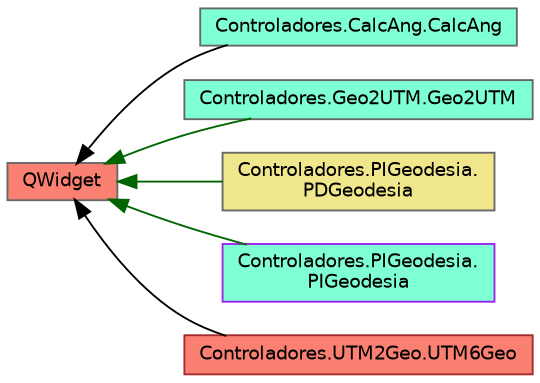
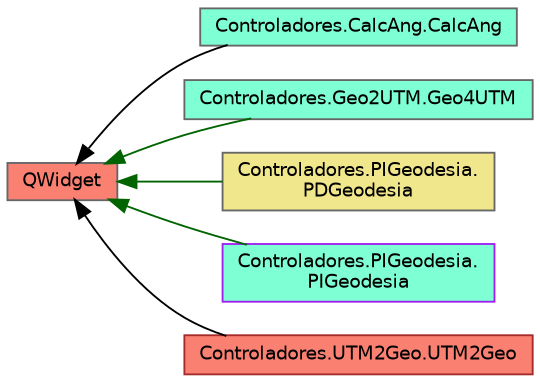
  digraph {
    rankdir=LR
    node [color=gray40 fillcolor=aquamarine fontname=Helvetica fontsize=10 shape=record style=filled]
    edge [color=darkgreen dir=back fontname=Helvetica fontsize=10 labelfontname=Helvetica labelfontsize=10 style=solid]
    n1 [fillcolor=salmon height=0.2 label=QWidget width=0.4]
    n2 [height=0.2 label="Controladores.CalcAng.CalcAng" width=0.4]
-   n3 [height=0.2 label="Controladores.Geo2UTM.Geo2UTM" width=0.4]
+   n3 [height=0.2 label="Controladores.Geo2UTM.Geo4UTM" width=0.4]
    n4 [fillcolor=khaki height=0.2 label="Controladores.PIGeodesia.\lPDGeodesia" width=0.4]
    n5 [color=purple height=0.2 label="Controladores.PIGeodesia.\lPIGeodesia" width=0.4]
-   n6 [color=brown fillcolor=salmon height=0.2 label="Controladores.UTM2Geo.UTM6Geo" width=0.4]
+   n6 [color=brown fillcolor=salmon height=0.2 label="Controladores.UTM2Geo.UTM2Geo" width=0.4]
    n1 -> n2 [color=black]
    n1 -> n3
    n1 -> n4
    n1 -> n5
    n1 -> n6 [color=black]
  }
